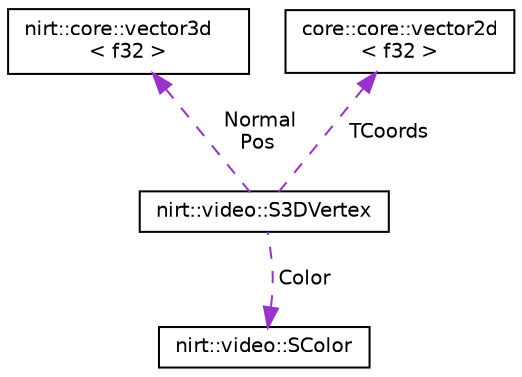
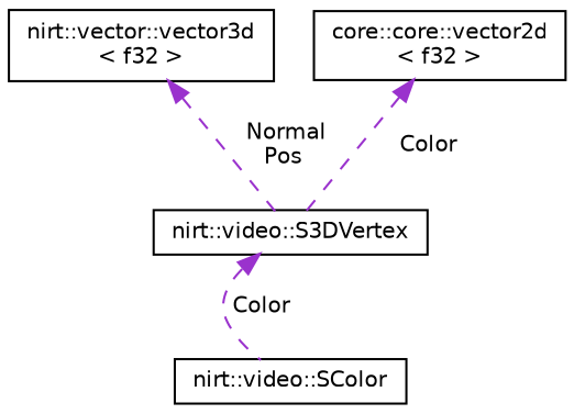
  digraph {
    node [color=black fillcolor=white fontname=Helvetica fontsize=10 shape=record style=filled]
    edge [color=darkorchid3 dir=back fontname=Helvetica fontsize=10 labelfontname=Helvetica labelfontsize=10 style=dashed]
    n1 [height=0.2 label="nirt::video::S3DVertex" width=0.4]
-   n2 [height=0.2 label="nirt::core::vector3d\l\< f32 \>" width=0.4]
+   n2 [height=0.2 label="nirt::vector::vector3d\l\< f32 \>" width=0.4]
    n3 [height=0.2 label="nirt::video::SColor" width=0.4]
    n4 [height=0.2 label="core::core::vector2d\l\< f32 \>" width=0.4]
    n2 -> n1 [label=" Normal\nPos"]
-   n3 -> n1 [label=" Color"]
-   n4 -> n1 [label=" TCoords"]
+   n1 -> n3 [label=" Color"]
+   n4 -> n1 [label=" Color"]
  }
